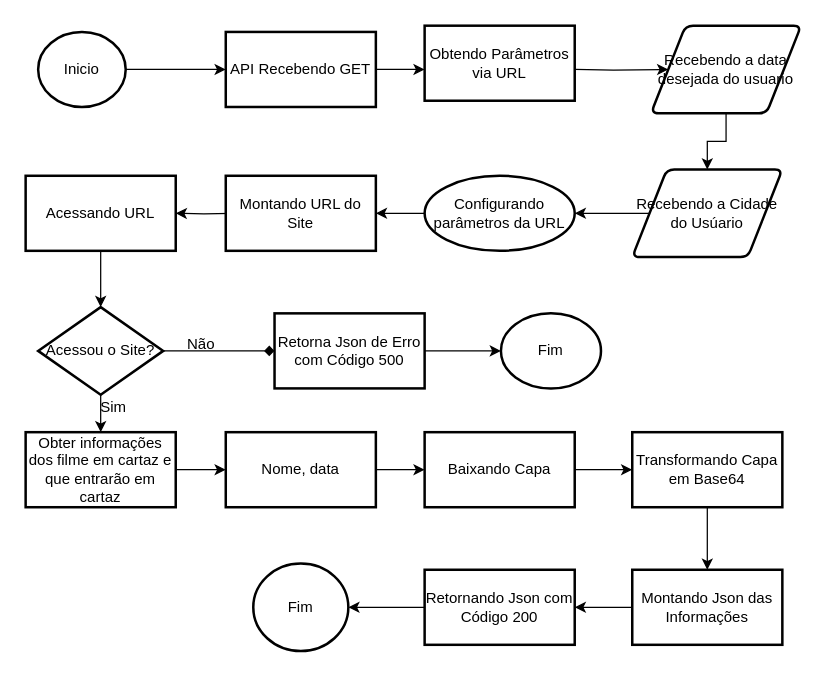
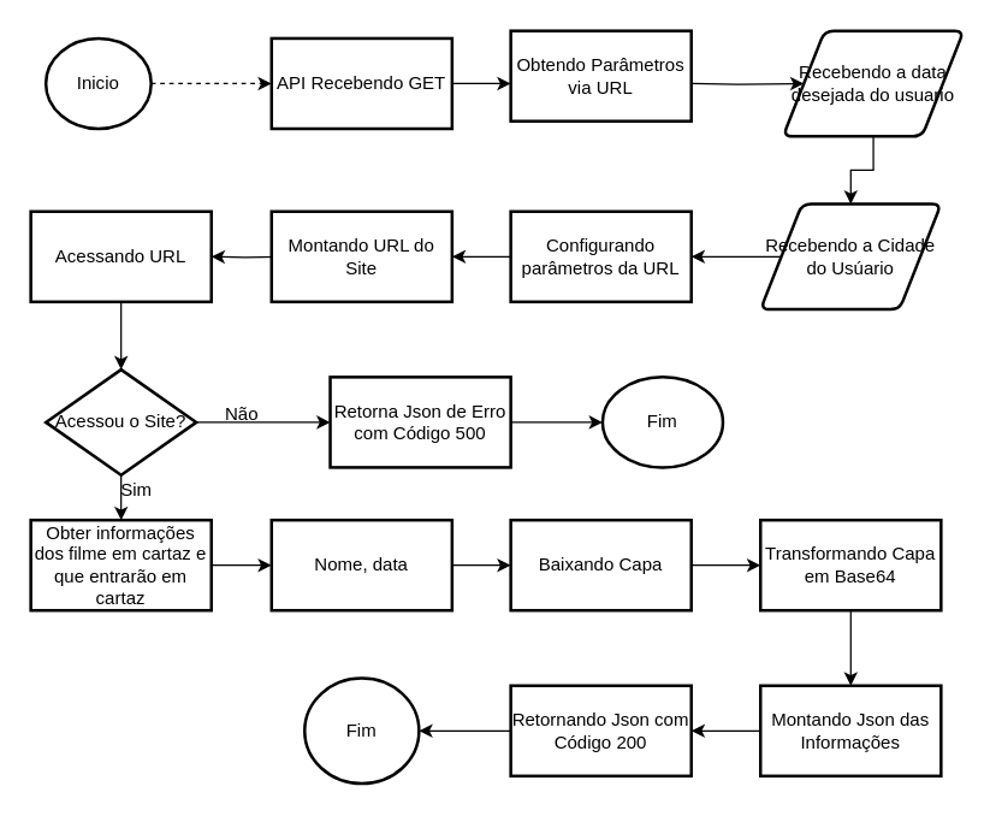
  <mxCell id="0" />
  <mxCell id="1" parent="0" />
  <mxCell id="2" value="" style="edgeStyle=orthogonalEdgeStyle;rounded=0;orthogonalLoop=1;jettySize=auto;html=1;" edge="1" parent="1" source="3" target="31"><mxGeometry relative="1" as="geometry" /></mxCell>
  <mxCell id="3" value="Acessando URL" style="whiteSpace=wrap;html=1;strokeWidth=2;" vertex="1" parent="1"><mxGeometry y="140" width="120" height="60" as="geometry" x="20" /></mxCell>
  <mxCell id="4" value="" style="edgeStyle=orthogonalEdgeStyle;rounded=0;orthogonalLoop=1;jettySize=auto;html=1;" edge="1" parent="1" source="5" target="7"><mxGeometry relative="1" as="geometry" /></mxCell>
  <mxCell id="5" value="Obter informações dos filme em cartaz e que entrarão em cartaz" style="whiteSpace=wrap;html=1;strokeWidth=2;" vertex="1" parent="1"><mxGeometry y="345" width="120" height="60" as="geometry" x="20" /></mxCell>
  <mxCell id="6" value="" style="edgeStyle=orthogonalEdgeStyle;rounded=0;orthogonalLoop=1;jettySize=auto;html=1;" edge="1" parent="1" source="7" target="27"><mxGeometry relative="1" as="geometry" /></mxCell>
  <mxCell id="7" value="Nome, data" style="whiteSpace=wrap;html=1;strokeWidth=2;" vertex="1" parent="1"><mxGeometry x="180" y="345" width="120" height="60" as="geometry" /></mxCell>
  <mxCell id="8" value="" style="edgeStyle=orthogonalEdgeStyle;rounded=0;orthogonalLoop=1;jettySize=auto;html=1;" edge="1" parent="1" source="9" target="11"><mxGeometry relative="1" as="geometry" /></mxCell>
  <mxCell id="9" value="Recebendo a data desejada do usuario" style="shape=parallelogram;html=1;strokeWidth=2;perimeter=parallelogramPerimeter;whiteSpace=wrap;rounded=1;arcSize=12;size=0.23;" vertex="1" parent="1"><mxGeometry x="520" y="20" width="120" height="70" as="geometry" /></mxCell>
  <mxCell id="10" value="" style="edgeStyle=orthogonalEdgeStyle;rounded=0;orthogonalLoop=1;jettySize=auto;html=1;" edge="1" parent="1" source="11" target="23"><mxGeometry relative="1" as="geometry" /></mxCell>
  <mxCell id="11" value="Recebendo a Cidade do Usúario" style="shape=parallelogram;html=1;strokeWidth=2;perimeter=parallelogramPerimeter;whiteSpace=wrap;rounded=1;arcSize=12;size=0.23;" vertex="1" parent="1"><mxGeometry x="505" y="135" width="120" height="70" as="geometry" /></mxCell>
  <mxCell id="12" value="" style="edgeStyle=orthogonalEdgeStyle;rounded=0;orthogonalLoop=1;jettySize=auto;html=1;" edge="1" parent="1" target="3"><mxGeometry relative="1" as="geometry"><mxPoint x="185" y="170" as="sourcePoint" /></mxGeometry></mxCell>
  <mxCell id="13" value="" style="edgeStyle=orthogonalEdgeStyle;rounded=0;orthogonalLoop=1;jettySize=auto;html=1;" edge="1" parent="1" source="14" target="16"><mxGeometry relative="1" as="geometry" /></mxCell>
  <mxCell id="14" value="Transformando Capa em Base64" style="whiteSpace=wrap;html=1;strokeWidth=2;" vertex="1" parent="1"><mxGeometry x="505" y="345" width="120" height="60" as="geometry" /></mxCell>
  <mxCell id="15" value="" style="edgeStyle=orthogonalEdgeStyle;rounded=0;orthogonalLoop=1;jettySize=auto;html=1;" edge="1" parent="1" source="16" target="36"><mxGeometry relative="1" as="geometry" /></mxCell>
  <mxCell id="16" value="Montando Json das Informações" style="whiteSpace=wrap;html=1;strokeWidth=2;" vertex="1" parent="1"><mxGeometry x="505" y="455" width="120" height="60" as="geometry" /></mxCell>
  <mxCell id="17" value="" style="edgeStyle=orthogonalEdgeStyle;rounded=0;orthogonalLoop=1;jettySize=auto;html=1;" edge="1" parent="1"><mxGeometry relative="1" as="geometry"><mxPoint x="279" y="55" as="sourcePoint" /><mxPoint x="339" y="55" as="targetPoint" /></mxGeometry></mxCell>
  <mxCell id="18" value="" style="edgeStyle=orthogonalEdgeStyle;rounded=0;orthogonalLoop=1;jettySize=auto;html=1;" edge="1" parent="1" target="9"><mxGeometry relative="1" as="geometry"><mxPoint x="459" y="55" as="sourcePoint" /></mxGeometry></mxCell>
- <mxCell id="19" value="" style="edgeStyle=orthogonalEdgeStyle;rounded=0;orthogonalLoop=1;jettySize=auto;html=1;" edge="1" parent="1" source="20" target="25"><mxGeometry relative="1" as="geometry" /></mxCell>
+ <mxCell id="19" value="" style="edgeStyle=orthogonalEdgeStyle;rounded=0;orthogonalLoop=1;jettySize=auto;html=1;dashed=1;" edge="1" parent="1" source="20" target="25"><mxGeometry relative="1" as="geometry" /></mxCell>
  <mxCell id="20" value="Inicio" style="strokeWidth=2;html=1;shape=mxgraph.flowchart.start_2;whiteSpace=wrap;" vertex="1" parent="1"><mxGeometry x="30" y="25" width="70" height="60" as="geometry" /></mxCell>
  <mxCell id="21" value="Montando URL do Site" style="whiteSpace=wrap;html=1;strokeWidth=2;" vertex="1" parent="1"><mxGeometry x="180" y="140" width="120" height="60" as="geometry" /></mxCell>
  <mxCell id="22" value="" style="edgeStyle=orthogonalEdgeStyle;rounded=0;orthogonalLoop=1;jettySize=auto;html=1;" edge="1" parent="1" source="23" target="21"><mxGeometry relative="1" as="geometry" /></mxCell>
- <mxCell id="23" value="Configurando parâmetros da URL" style="ellipse;whiteSpace=wrap;html=1;strokeWidth=2;" vertex="1" parent="1"><mxGeometry x="339" y="140" width="120" height="60" as="geometry" /></mxCell>
+ <mxCell id="23" value="Configurando parâmetros da URL" style="whiteSpace=wrap;html=1;strokeWidth=2;" vertex="1" parent="1"><mxGeometry x="339" y="140" width="120" height="60" as="geometry" /></mxCell>
  <mxCell id="24" value="Obtendo Parâmetros via URL" style="whiteSpace=wrap;html=1;strokeWidth=2;" vertex="1" parent="1"><mxGeometry x="339" y="20" width="120" height="60" as="geometry" /></mxCell>
  <mxCell id="25" value="API Recebendo GET" style="whiteSpace=wrap;html=1;strokeWidth=2;" vertex="1" parent="1"><mxGeometry x="180" y="25" width="120" height="60" as="geometry" /></mxCell>
  <mxCell id="26" value="" style="edgeStyle=orthogonalEdgeStyle;rounded=0;orthogonalLoop=1;jettySize=auto;html=1;" edge="1" parent="1" source="27" target="14"><mxGeometry relative="1" as="geometry" /></mxCell>
  <mxCell id="27" value="Baixando Capa" style="whiteSpace=wrap;html=1;strokeWidth=2;" vertex="1" parent="1"><mxGeometry x="339" y="345" width="120" height="60" as="geometry" /></mxCell>
  <mxCell id="28" value="Fim" style="strokeWidth=2;html=1;shape=mxgraph.flowchart.start_2;whiteSpace=wrap;" vertex="1" parent="1"><mxGeometry x="202" y="450" width="76" height="70" as="geometry" /></mxCell>
  <mxCell id="29" value="" style="edgeStyle=orthogonalEdgeStyle;rounded=0;orthogonalLoop=1;jettySize=auto;html=1;" edge="1" parent="1" source="31" target="5"><mxGeometry relative="1" as="geometry" /></mxCell>
- <mxCell id="30" value="" style="edgeStyle=orthogonalEdgeStyle;rounded=0;orthogonalLoop=1;jettySize=auto;html=1;endArrow=diamond;" edge="1" parent="1" source="31" target="34"><mxGeometry relative="1" as="geometry" /></mxCell>
+ <mxCell id="30" value="" style="edgeStyle=orthogonalEdgeStyle;rounded=0;orthogonalLoop=1;jettySize=auto;html=1;" edge="1" parent="1" source="31" target="34"><mxGeometry relative="1" as="geometry" /></mxCell>
  <mxCell id="31" value="Acessou o Site?" style="strokeWidth=2;html=1;shape=mxgraph.flowchart.decision;whiteSpace=wrap;" vertex="1" parent="1"><mxGeometry x="30" y="245" width="100" height="70" as="geometry" /></mxCell>
  <mxCell id="32" value="Sim" style="text;html=1;align=center;verticalAlign=middle;resizable=0;points=[];autosize=1;strokeColor=none;fillColor=none;" vertex="1" parent="1"><mxGeometry x="70" y="315" width="40" height="20" as="geometry" /></mxCell>
  <mxCell id="33" value="" style="edgeStyle=orthogonalEdgeStyle;rounded=0;orthogonalLoop=1;jettySize=auto;html=1;" edge="1" parent="1" source="34" target="37"><mxGeometry relative="1" as="geometry" /></mxCell>
  <mxCell id="34" value="Retorna Json de Erro com Código 500" style="whiteSpace=wrap;html=1;strokeWidth=2;" vertex="1" parent="1"><mxGeometry x="219" y="250" width="120" height="60" as="geometry" /></mxCell>
  <mxCell id="35" value="" style="edgeStyle=orthogonalEdgeStyle;rounded=0;orthogonalLoop=1;jettySize=auto;html=1;" edge="1" parent="1" source="36" target="28"><mxGeometry relative="1" as="geometry" /></mxCell>
  <mxCell id="36" value="Retornando Json com Código 200" style="whiteSpace=wrap;html=1;strokeWidth=2;" vertex="1" parent="1"><mxGeometry x="339" y="455" width="120" height="60" as="geometry" /></mxCell>
  <mxCell id="37" value="Fim" style="ellipse;whiteSpace=wrap;html=1;strokeWidth=2;" vertex="1" parent="1"><mxGeometry x="400" y="250" width="80" height="60" as="geometry" /></mxCell>
  <mxCell id="38" value="Não" style="text;html=1;align=center;verticalAlign=middle;resizable=0;points=[];autosize=1;strokeColor=none;fillColor=none;" vertex="1" parent="1"><mxGeometry x="140" y="265" width="40" height="20" as="geometry" /></mxCell>
